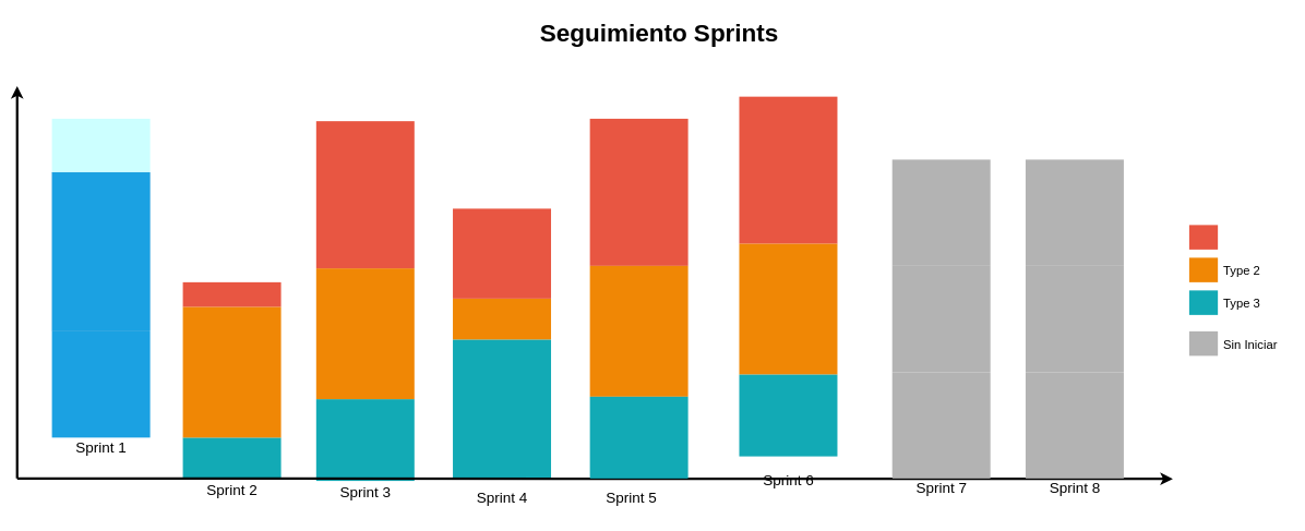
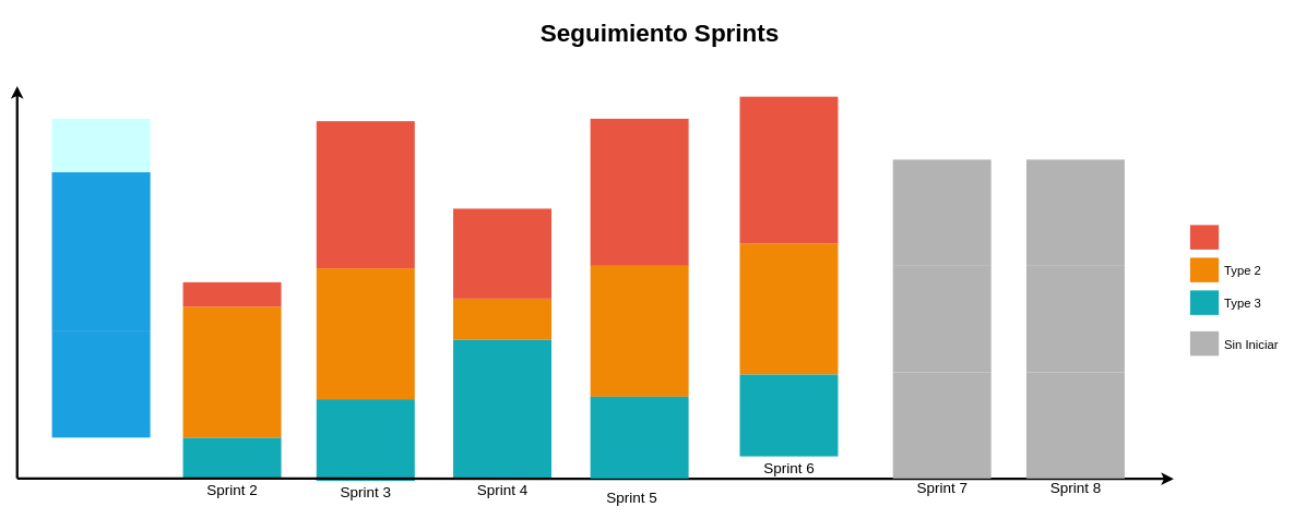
  <mxCell id="0" />
  <mxCell id="1" parent="0" />
  <mxCell id="2" value="" style="whiteSpace=wrap;fillColor=#1ba1e2;gradientDirection=east;strokeColor=none;html=1;fontColor=#ffffff;strokeWidth=0;" parent="1" vertex="1"><mxGeometry x="63" y="404.5" width="120" height="130" as="geometry" /></mxCell>
  <mxCell id="3" value="" style="whiteSpace=wrap;fillColor=#12AAB5;gradientColor=none;gradientDirection=east;strokeColor=none;html=1;fontColor=#23445d;" parent="1" vertex="1"><mxGeometry x="223" y="534.5" width="120" height="50.0" as="geometry" /></mxCell>
  <mxCell id="4" value="" style="whiteSpace=wrap;fillColor=#12AAB5;gradientColor=none;gradientDirection=east;strokeColor=none;html=1;fontColor=#23445d;" parent="1" vertex="1"><mxGeometry x="386" y="487.5" width="120" height="100" as="geometry" /></mxCell>
  <mxCell id="5" value="" style="whiteSpace=wrap;fillColor=#12AAB5;gradientColor=none;gradientDirection=east;strokeColor=none;html=1;fontColor=#23445d;" parent="1" vertex="1"><mxGeometry x="553" y="414.5" width="120" height="170" as="geometry" /></mxCell>
  <mxCell id="6" value="" style="edgeStyle=none;html=1;fontColor=#000000;strokeWidth=3;strokeColor=#000000;" parent="1" edge="1"><mxGeometry width="100" height="100" relative="1" as="geometry"><mxPoint x="20.5" y="584.5" as="sourcePoint" /><mxPoint x="20.5" y="104.5" as="targetPoint" /></mxGeometry></mxCell>
  <mxCell id="7" value="" style="whiteSpace=wrap;fillColor=#1ba1e2;gradientDirection=east;strokeColor=#006EAF;html=1;fontColor=#ffffff;strokeWidth=0;" parent="1" vertex="1"><mxGeometry x="63" y="210" width="120" height="194.5" as="geometry" /></mxCell>
  <mxCell id="8" value="" style="whiteSpace=wrap;fillColor=#CCFFFF;gradientDirection=east;strokeColor=none;html=1;fontColor=#ffffff;strokeWidth=0;" parent="1" vertex="1"><mxGeometry x="63" y="144.5" width="120" height="65.5" as="geometry" /></mxCell>
  <mxCell id="9" value="" style="whiteSpace=wrap;fillColor=#F08705;gradientColor=none;gradientDirection=east;strokeColor=none;html=1;fontColor=#23445d;" parent="1" vertex="1"><mxGeometry x="223" y="374.5" width="120" height="160.0" as="geometry" /></mxCell>
  <mxCell id="10" value="" style="whiteSpace=wrap;fillColor=#E85642;gradientColor=none;gradientDirection=east;strokeColor=none;html=1;fontColor=#23445d;" parent="1" vertex="1"><mxGeometry x="223" y="344.5" width="120" height="30" as="geometry" /></mxCell>
  <mxCell id="11" value="" style="whiteSpace=wrap;fillColor=#F08705;gradientColor=none;gradientDirection=east;strokeColor=none;html=1;fontColor=#23445d;" parent="1" vertex="1"><mxGeometry x="386" y="327.5" width="120" height="160" as="geometry" /></mxCell>
  <mxCell id="12" value="" style="whiteSpace=wrap;fillColor=#E85642;gradientColor=none;gradientDirection=east;strokeColor=none;html=1;fontColor=#23445d;" parent="1" vertex="1"><mxGeometry x="386" y="147.5" width="120" height="180" as="geometry" /></mxCell>
  <mxCell id="13" value="" style="edgeStyle=none;html=1;fontColor=#000000;strokeWidth=3;strokeColor=#000000;" parent="1" edge="1"><mxGeometry width="100" height="100" relative="1" as="geometry"><mxPoint x="20.5" y="584.5" as="sourcePoint" /><mxPoint x="1433" y="585" as="targetPoint" /></mxGeometry></mxCell>
- <mxCell id="14" value="&lt;font style=&quot;vertical-align: inherit;&quot;&gt;&lt;font style=&quot;vertical-align: inherit;&quot;&gt;Sprint 1&lt;/font&gt;&lt;/font&gt;" style="text;spacingTop=-5;align=center;verticalAlign=middle;fontStyle=0;html=1;fontSize=18;points=[];strokeColor=none;" parent="1" vertex="1"><mxGeometry x="63" y="534.5" width="120" height="30" as="geometry" /></mxCell>
  <mxCell id="15" value="&lt;font style=&quot;vertical-align: inherit;&quot;&gt;&lt;font style=&quot;vertical-align: inherit;&quot;&gt;Sprint 2&lt;/font&gt;&lt;/font&gt;" style="text;spacingTop=-5;align=center;verticalAlign=middle;fontStyle=0;html=1;fontSize=18;points=[];strokeColor=none;" parent="1" vertex="1"><mxGeometry x="223" y="586.5" width="120" height="30" as="geometry" /></mxCell>
  <mxCell id="16" value="&lt;font style=&quot;vertical-align: inherit;&quot;&gt;&lt;font style=&quot;vertical-align: inherit;&quot;&gt;Sprint 3&lt;/font&gt;&lt;/font&gt;" style="text;spacingTop=-5;align=center;verticalAlign=middle;fontStyle=0;html=1;fontSize=18;points=[];strokeColor=none;" parent="1" vertex="1"><mxGeometry x="386" y="589.5" width="120" height="30" as="geometry" /></mxCell>
  <mxCell id="17" value="" style="whiteSpace=wrap;fillColor=#12AAB5;gradientColor=none;gradientDirection=east;strokeColor=none;html=1;fontColor=#23445d;" parent="1" vertex="1"><mxGeometry x="1453" y="354.5" width="35.0" height="30.0" as="geometry" /></mxCell>
  <mxCell id="18" value="" style="whiteSpace=wrap;fillColor=#F08705;gradientColor=none;gradientDirection=east;strokeColor=none;html=1;fontColor=#23445d;" parent="1" vertex="1"><mxGeometry x="1453" y="314.5" width="35.0" height="30.0" as="geometry" /></mxCell>
  <mxCell id="19" value="" style="whiteSpace=wrap;fillColor=#E85642;gradientColor=none;gradientDirection=east;strokeColor=none;html=1;fontColor=#23445d;" parent="1" vertex="1"><mxGeometry x="1453" y="274.5" width="35.0" height="30.0" as="geometry" /></mxCell>
  <mxCell id="20" value="Type 2" style="text;spacingTop=-5;html=1;points=[];fontSize=15;" parent="1" vertex="1"><mxGeometry x="1493" y="319.5" width="80" height="20" as="geometry" /></mxCell>
  <mxCell id="21" value="Type 3" style="text;spacingTop=-5;html=1;points=[];fontSize=15;" parent="1" vertex="1"><mxGeometry x="1493" y="359.5" width="80" height="20" as="geometry" /></mxCell>
  <mxCell id="22" value="&lt;font style=&quot;font-size: 30px;&quot;&gt;&lt;font style=&quot;vertical-align: inherit;&quot;&gt;&lt;font style=&quot;vertical-align: inherit;&quot;&gt;Seguimiento Sprints&lt;/font&gt;&lt;/font&gt;&lt;/font&gt;" style="text;spacingTop=-5;align=center;verticalAlign=middle;fontSize=30;fontStyle=1;html=1;points=[]" parent="1" vertex="1"><mxGeometry x="400" y="20" width="810" height="45" as="geometry" /></mxCell>
  <mxCell id="23" value="" style="whiteSpace=wrap;fillColor=#F08705;gradientColor=none;gradientDirection=east;strokeColor=none;html=1;fontColor=#23445d;" parent="1" vertex="1"><mxGeometry x="553" y="364.5" width="120" height="50" as="geometry" /></mxCell>
  <mxCell id="24" value="" style="whiteSpace=wrap;fillColor=#E85642;gradientColor=none;gradientDirection=east;strokeColor=none;html=1;fontColor=#23445d;" parent="1" vertex="1"><mxGeometry x="553" y="254.5" width="120" height="110" as="geometry" /></mxCell>
- <mxCell id="25" value="&lt;font style=&quot;vertical-align: inherit;&quot;&gt;&lt;font style=&quot;vertical-align: inherit;&quot;&gt;Sprint 4&lt;/font&gt;&lt;/font&gt;" style="text;spacingTop=-5;align=center;verticalAlign=middle;fontStyle=0;html=1;fontSize=18;points=[];strokeColor=none;" parent="1" vertex="1"><mxGeometry x="553" y="596.5" width="120" height="30" as="geometry" /></mxCell>
+ <mxCell id="25" value="&lt;font style=&quot;vertical-align: inherit;&quot;&gt;&lt;font style=&quot;vertical-align: inherit;&quot;&gt;Sprint 4&lt;/font&gt;&lt;/font&gt;" style="text;spacingTop=-5;align=center;verticalAlign=middle;fontStyle=0;html=1;fontSize=18;points=[];strokeColor=none;" parent="1" vertex="1"><mxGeometry x="553" y="586.5" width="120" height="30" as="geometry" /></mxCell>
  <mxCell id="26" value="" style="whiteSpace=wrap;fillColor=#E85642;gradientColor=none;gradientDirection=east;strokeColor=none;html=1;fontColor=#23445d;" vertex="1" parent="1"><mxGeometry x="720.5" y="144.5" width="120" height="180" as="geometry" /></mxCell>
  <mxCell id="27" value="" style="whiteSpace=wrap;fillColor=#F08705;gradientColor=none;gradientDirection=east;strokeColor=none;html=1;fontColor=#23445d;" vertex="1" parent="1"><mxGeometry x="720.5" y="324.5" width="120" height="160" as="geometry" /></mxCell>
  <mxCell id="28" value="" style="whiteSpace=wrap;fillColor=#12AAB5;gradientColor=none;gradientDirection=east;strokeColor=none;html=1;fontColor=#23445d;" vertex="1" parent="1"><mxGeometry x="720.5" y="484.5" width="120" height="100" as="geometry" /></mxCell>
  <mxCell id="29" value="&lt;font style=&quot;vertical-align: inherit;&quot;&gt;&lt;font style=&quot;vertical-align: inherit;&quot;&gt;Sprint 5&lt;/font&gt;&lt;/font&gt;" style="text;spacingTop=-5;align=center;verticalAlign=middle;fontStyle=0;html=1;fontSize=18;points=[];strokeColor=none;" vertex="1" parent="1"><mxGeometry x="710.5" y="596.5" width="120" height="30" as="geometry" /></mxCell>
  <mxCell id="30" value="" style="whiteSpace=wrap;fillColor=#E85642;gradientColor=none;gradientDirection=east;strokeColor=none;html=1;fontColor=#23445d;" vertex="1" parent="1"><mxGeometry x="903" y="117.5" width="120" height="180" as="geometry" /></mxCell>
  <mxCell id="31" value="" style="whiteSpace=wrap;fillColor=#F08705;gradientColor=none;gradientDirection=east;strokeColor=none;html=1;fontColor=#23445d;" vertex="1" parent="1"><mxGeometry x="903" y="297.5" width="120" height="160" as="geometry" /></mxCell>
  <mxCell id="32" value="" style="whiteSpace=wrap;fillColor=#12AAB5;gradientColor=none;gradientDirection=east;strokeColor=none;html=1;fontColor=#23445d;" vertex="1" parent="1"><mxGeometry x="903" y="457.5" width="120" height="100" as="geometry" /></mxCell>
- <mxCell id="33" value="&lt;font style=&quot;vertical-align: inherit;&quot;&gt;&lt;font style=&quot;vertical-align: inherit;&quot;&gt;Sprint 6&lt;/font&gt;&lt;/font&gt;" style="text;spacingTop=-5;align=center;verticalAlign=middle;fontStyle=0;html=1;fontSize=18;points=[];strokeColor=none;" vertex="1" parent="1"><mxGeometry x="903" y="574.5" width="120" height="30" as="geometry" /></mxCell>
+ <mxCell id="33" value="&lt;font style=&quot;vertical-align: inherit;&quot;&gt;&lt;font style=&quot;vertical-align: inherit;&quot;&gt;Sprint 6&lt;/font&gt;&lt;/font&gt;" style="text;spacingTop=-5;align=center;verticalAlign=middle;fontStyle=0;html=1;fontSize=18;points=[];strokeColor=none;" vertex="1" parent="1"><mxGeometry x="903" y="559.5" width="120" height="30" as="geometry" /></mxCell>
  <mxCell id="34" value="" style="whiteSpace=wrap;fillColor=#B3B3B3;gradientDirection=east;strokeColor=none;html=1;strokeWidth=0;" vertex="1" parent="1"><mxGeometry x="1090" y="194.5" width="120" height="130" as="geometry" /></mxCell>
  <mxCell id="35" value="" style="whiteSpace=wrap;fillColor=#B3B3B3;gradientDirection=east;strokeColor=none;html=1;strokeWidth=0;" vertex="1" parent="1"><mxGeometry x="1090" y="324.5" width="120" height="130" as="geometry" /></mxCell>
  <mxCell id="36" value="" style="whiteSpace=wrap;fillColor=#B3B3B3;gradientDirection=east;strokeColor=none;html=1;strokeWidth=0;" vertex="1" parent="1"><mxGeometry x="1090" y="454.5" width="120" height="130" as="geometry" /></mxCell>
  <mxCell id="37" value="&lt;font style=&quot;vertical-align: inherit;&quot;&gt;&lt;font style=&quot;vertical-align: inherit;&quot;&gt;Sprint 7&lt;/font&gt;&lt;/font&gt;" style="text;spacingTop=-5;align=center;verticalAlign=middle;fontStyle=0;html=1;fontSize=18;points=[];strokeColor=none;" vertex="1" parent="1"><mxGeometry x="1090" y="584.5" width="120" height="30" as="geometry" /></mxCell>
  <mxCell id="38" value="" style="whiteSpace=wrap;fillColor=#B3B3B3;gradientDirection=east;strokeColor=none;html=1;strokeWidth=0;" vertex="1" parent="1"><mxGeometry x="1253" y="194.5" width="120" height="130" as="geometry" /></mxCell>
  <mxCell id="39" value="" style="whiteSpace=wrap;fillColor=#B3B3B3;gradientDirection=east;strokeColor=none;html=1;strokeWidth=0;" vertex="1" parent="1"><mxGeometry x="1253" y="324.5" width="120" height="130" as="geometry" /></mxCell>
  <mxCell id="40" value="" style="whiteSpace=wrap;fillColor=#B3B3B3;gradientDirection=east;strokeColor=none;html=1;strokeWidth=0;" vertex="1" parent="1"><mxGeometry x="1253" y="454.5" width="120" height="130" as="geometry" /></mxCell>
  <mxCell id="41" value="&lt;font style=&quot;vertical-align: inherit;&quot;&gt;&lt;font style=&quot;vertical-align: inherit;&quot;&gt;Sprint 8&lt;/font&gt;&lt;/font&gt;" style="text;spacingTop=-5;align=center;verticalAlign=middle;fontStyle=0;html=1;fontSize=18;points=[];strokeColor=none;" vertex="1" parent="1"><mxGeometry x="1253" y="584.5" width="120" height="30" as="geometry" /></mxCell>
  <mxCell id="42" value="" style="whiteSpace=wrap;fillColor=#B3B3B3;gradientColor=none;gradientDirection=east;strokeColor=none;html=1;fontColor=#23445d;" vertex="1" parent="1"><mxGeometry x="1453" y="404.5" width="35.0" height="30.0" as="geometry" /></mxCell>
  <mxCell id="43" value="Sin Iniciar" style="text;spacingTop=-5;html=1;points=[];fontSize=15;" vertex="1" parent="1"><mxGeometry x="1493" y="409.5" width="80" height="20" as="geometry" /></mxCell>
